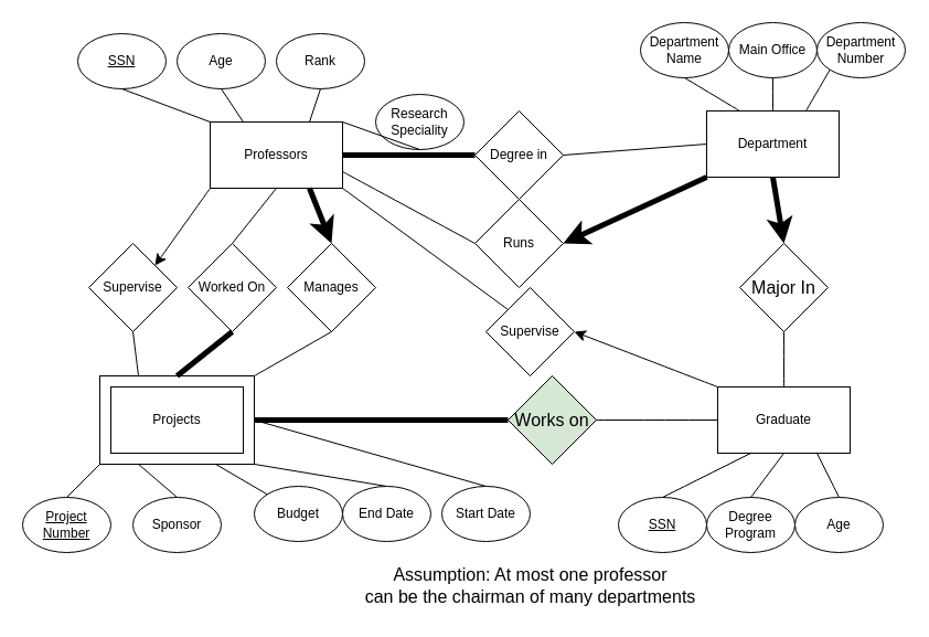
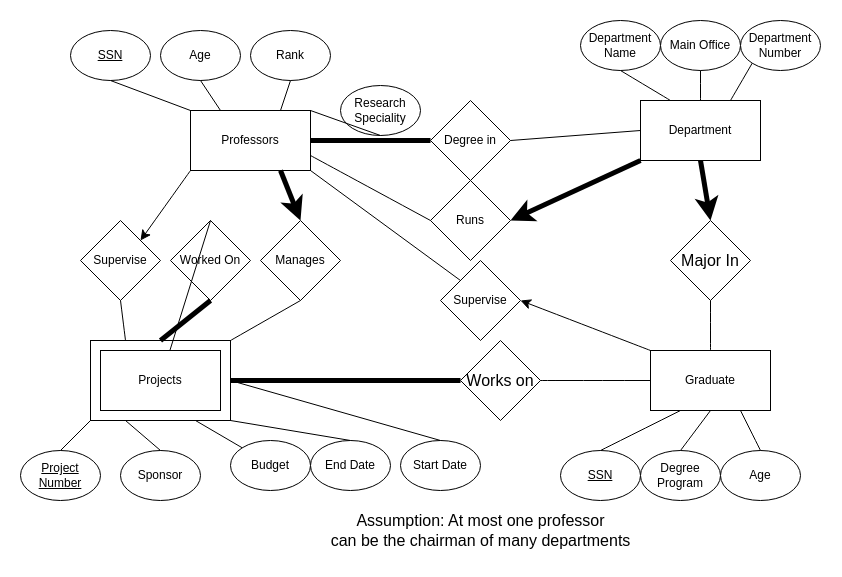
  <mxCell id="0" />
  <mxCell id="1" parent="0" />
  <mxCell id="2" value="Professors" style="rounded=0;whiteSpace=wrap;html=1;" parent="1" vertex="1"><mxGeometry x="190" y="110" width="120" height="60" as="geometry" /></mxCell>
  <mxCell id="3" value="Projects" style="rounded=0;whiteSpace=wrap;html=1;" parent="1" vertex="1"><mxGeometry x="100" y="350" width="120" height="60" as="geometry" /></mxCell>
  <mxCell id="4" value="&lt;u&gt;SSN&lt;/u&gt;" style="ellipse;whiteSpace=wrap;html=1;" parent="1" vertex="1"><mxGeometry x="70" y="30" width="80" height="50" as="geometry" /></mxCell>
  <mxCell id="5" value="Age" style="ellipse;whiteSpace=wrap;html=1;" parent="1" vertex="1"><mxGeometry x="160" y="30" width="80" height="50" as="geometry" /></mxCell>
  <mxCell id="6" value="Rank" style="ellipse;whiteSpace=wrap;html=1;" parent="1" vertex="1"><mxGeometry x="250" y="30" width="80" height="50" as="geometry" /></mxCell>
  <mxCell id="7" value="Research Speciality" style="ellipse;whiteSpace=wrap;html=1;" parent="1" vertex="1"><mxGeometry x="340" y="85" width="80" height="50" as="geometry" /></mxCell>
  <mxCell id="8" value="" style="endArrow=none;html=1;rounded=0;entryX=0;entryY=0;entryDx=0;entryDy=0;exitX=0.5;exitY=1;exitDx=0;exitDy=0;" parent="1" source="4" target="2" edge="1"><mxGeometry width="50" height="50" relative="1" as="geometry"><mxPoint x="120" y="150" as="sourcePoint" /><mxPoint x="170" y="100" as="targetPoint" /></mxGeometry></mxCell>
  <mxCell id="9" value="" style="endArrow=none;html=1;rounded=0;entryX=0.25;entryY=0;entryDx=0;entryDy=0;exitX=0.5;exitY=1;exitDx=0;exitDy=0;" parent="1" source="5" target="2" edge="1"><mxGeometry width="50" height="50" relative="1" as="geometry"><mxPoint x="120" y="90" as="sourcePoint" /><mxPoint x="200" y="120" as="targetPoint" /></mxGeometry></mxCell>
  <mxCell id="10" value="" style="endArrow=none;html=1;rounded=0;entryX=0.75;entryY=0;entryDx=0;entryDy=0;exitX=0.5;exitY=1;exitDx=0;exitDy=0;" parent="1" source="6" target="2" edge="1"><mxGeometry width="50" height="50" relative="1" as="geometry"><mxPoint x="210" y="90" as="sourcePoint" /><mxPoint x="230" y="120" as="targetPoint" /></mxGeometry></mxCell>
  <mxCell id="11" value="" style="endArrow=none;html=1;rounded=0;entryX=1;entryY=0;entryDx=0;entryDy=0;exitX=0.5;exitY=1;exitDx=0;exitDy=0;" parent="1" source="7" target="2" edge="1"><mxGeometry width="50" height="50" relative="1" as="geometry"><mxPoint x="300" y="90" as="sourcePoint" /><mxPoint x="290" y="120" as="targetPoint" /></mxGeometry></mxCell>
  <mxCell id="12" value="&lt;u&gt;Project Number&lt;/u&gt;" style="ellipse;whiteSpace=wrap;html=1;" parent="1" vertex="1"><mxGeometry y="450" width="80" height="50" as="geometry" x="20" /></mxCell>
  <mxCell id="13" value="&lt;u&gt;SSN&lt;/u&gt;" style="ellipse;whiteSpace=wrap;html=1;" parent="1" vertex="1"><mxGeometry x="560" y="450" width="80" height="50" as="geometry" /></mxCell>
  <mxCell id="14" value="Sponsor" style="ellipse;whiteSpace=wrap;html=1;" parent="1" vertex="1"><mxGeometry x="120" y="450" width="80" height="50" as="geometry" /></mxCell>
  <mxCell id="15" value="End&amp;nbsp;Date" style="ellipse;whiteSpace=wrap;html=1;" parent="1" vertex="1"><mxGeometry x="310" y="440" width="80" height="50" as="geometry" /></mxCell>
  <mxCell id="16" value="Budget" style="ellipse;whiteSpace=wrap;html=1;" parent="1" vertex="1"><mxGeometry x="230" y="440" width="80" height="50" as="geometry" /></mxCell>
  <mxCell id="17" value="Start&amp;nbsp;Date" style="ellipse;whiteSpace=wrap;html=1;" parent="1" vertex="1"><mxGeometry x="400" y="440" width="80" height="50" as="geometry" /></mxCell>
  <mxCell id="18" value="Department Number" style="ellipse;whiteSpace=wrap;html=1;" parent="1" vertex="1"><mxGeometry x="740" y="20" width="80" height="50" as="geometry" /></mxCell>
  <mxCell id="19" value="Department Name" style="ellipse;whiteSpace=wrap;html=1;" parent="1" vertex="1"><mxGeometry x="580" y="20" width="80" height="50" as="geometry" /></mxCell>
  <mxCell id="20" value="Main Office" style="ellipse;whiteSpace=wrap;html=1;" parent="1" vertex="1"><mxGeometry x="660" y="20" width="80" height="50" as="geometry" /></mxCell>
  <mxCell id="21" value="" style="endArrow=none;html=1;rounded=0;entryX=0;entryY=1;entryDx=0;entryDy=0;exitX=0.5;exitY=0;exitDx=0;exitDy=0;" parent="1" source="12" target="38" edge="1"><mxGeometry width="50" height="50" relative="1" as="geometry"><mxPoint x="420" y="320" as="sourcePoint" /><mxPoint x="470" y="270" as="targetPoint" /></mxGeometry></mxCell>
  <mxCell id="22" value="" style="endArrow=none;html=1;rounded=0;entryX=0.25;entryY=1;entryDx=0;entryDy=0;exitX=0.5;exitY=0;exitDx=0;exitDy=0;" parent="1" source="14" target="38" edge="1"><mxGeometry width="50" height="50" relative="1" as="geometry"><mxPoint x="90" y="450" as="sourcePoint" /><mxPoint x="110" y="420" as="targetPoint" /></mxGeometry></mxCell>
  <mxCell id="23" value="" style="endArrow=none;html=1;rounded=0;entryX=0.75;entryY=1;entryDx=0;entryDy=0;exitX=0;exitY=0;exitDx=0;exitDy=0;" parent="1" source="16" target="38" edge="1"><mxGeometry width="50" height="50" relative="1" as="geometry"><mxPoint x="180" y="450" as="sourcePoint" /><mxPoint x="140" y="420" as="targetPoint" /></mxGeometry></mxCell>
  <mxCell id="24" value="" style="endArrow=none;html=1;rounded=0;entryX=1;entryY=1;entryDx=0;entryDy=0;exitX=0.5;exitY=0;exitDx=0;exitDy=0;" parent="1" source="15" target="38" edge="1"><mxGeometry width="50" height="50" relative="1" as="geometry"><mxPoint x="252" y="457" as="sourcePoint" /><mxPoint x="200" y="420" as="targetPoint" /></mxGeometry></mxCell>
  <mxCell id="25" value="" style="endArrow=none;html=1;rounded=0;entryX=1;entryY=0.5;entryDx=0;entryDy=0;exitX=0.5;exitY=0;exitDx=0;exitDy=0;" parent="1" source="17" target="38" edge="1"><mxGeometry width="50" height="50" relative="1" as="geometry"><mxPoint x="400" y="465" as="sourcePoint" /><mxPoint x="230" y="420" as="targetPoint" /></mxGeometry></mxCell>
  <mxCell id="26" value="Supervise" style="rhombus;whiteSpace=wrap;html=1;" parent="1" vertex="1"><mxGeometry x="80" y="220" width="80" height="80" as="geometry" /></mxCell>
  <mxCell id="27" value="Worked On" style="rhombus;whiteSpace=wrap;html=1;" parent="1" vertex="1"><mxGeometry x="170" y="220" width="80" height="80" as="geometry" /></mxCell>
- <mxCell id="28" value="" style="endArrow=none;html=1;rounded=0;entryX=0.5;entryY=1;entryDx=0;entryDy=0;exitX=0.5;exitY=0;exitDx=0;exitDy=0;" parent="1" source="27" target="2" edge="1"><mxGeometry width="50" height="50" relative="1" as="geometry"><mxPoint x="240" y="230" as="sourcePoint" /><mxPoint x="290" y="180" as="targetPoint" /></mxGeometry></mxCell>
+ <mxCell id="28" value="" style="endArrow=none;html=1;rounded=0;exitX=0.5;exitY=0;exitDx=0;exitDy=0;" parent="1" source="27" target="3" edge="1"><mxGeometry width="50" height="50" relative="1" as="geometry"><mxPoint x="240" y="230" as="sourcePoint" /><mxPoint x="290" y="180" as="targetPoint" /></mxGeometry></mxCell>
  <mxCell id="29" value="" style="endArrow=none;html=1;rounded=0;entryX=0.5;entryY=1;entryDx=0;entryDy=0;exitX=0.5;exitY=0;exitDx=0;exitDy=0;strokeWidth=5;" parent="1" target="27" edge="1" source="38"><mxGeometry width="50" height="50" relative="1" as="geometry"><mxPoint x="220" y="350" as="sourcePoint" /><mxPoint x="270" y="300" as="targetPoint" /></mxGeometry></mxCell>
  <mxCell id="30" value="Runs" style="rhombus;whiteSpace=wrap;html=1;" parent="1" vertex="1"><mxGeometry x="430" y="180" width="80" height="80" as="geometry" /></mxCell>
  <mxCell id="31" value="Manages" style="rhombus;whiteSpace=wrap;html=1;" parent="1" vertex="1"><mxGeometry x="260" y="220" width="80" height="80" as="geometry" /></mxCell>
  <mxCell id="32" value="Degree in" style="rhombus;whiteSpace=wrap;html=1;" parent="1" vertex="1"><mxGeometry x="430" y="100" width="80" height="80" as="geometry" /></mxCell>
  <mxCell id="33" value="" style="endArrow=none;html=1;rounded=0;entryX=0;entryY=0.5;entryDx=0;entryDy=0;exitX=1;exitY=0.5;exitDx=0;exitDy=0;strokeWidth=5;" parent="1" source="2" target="32" edge="1"><mxGeometry width="50" height="50" relative="1" as="geometry"><mxPoint x="700" y="360" as="sourcePoint" /><mxPoint x="460" y="230" as="targetPoint" /></mxGeometry></mxCell>
  <mxCell id="34" value="Department" style="rounded=0;whiteSpace=wrap;html=1;" vertex="1" parent="1"><mxGeometry x="640" y="100" width="120" height="60" as="geometry" /></mxCell>
  <mxCell id="35" value="" style="endArrow=none;html=1;rounded=0;exitX=1;exitY=0.5;exitDx=0;exitDy=0;entryX=0;entryY=0.5;entryDx=0;entryDy=0;" edge="1" parent="1" source="32" target="34"><mxGeometry width="50" height="50" relative="1" as="geometry"><mxPoint x="520" y="230" as="sourcePoint" /><mxPoint x="650" y="155" as="targetPoint" /></mxGeometry></mxCell>
  <mxCell id="36" value="" style="endArrow=classic;html=1;rounded=0;fontSize=12;startSize=8;endSize=8;curved=1;entryX=1;entryY=0;entryDx=0;entryDy=0;exitX=0;exitY=1;exitDx=0;exitDy=0;" edge="1" parent="1" source="2" target="26"><mxGeometry width="50" height="50" relative="1" as="geometry"><mxPoint x="140" y="260" as="sourcePoint" /><mxPoint x="190" y="210" as="targetPoint" /></mxGeometry></mxCell>
  <mxCell id="37" value="" style="endArrow=none;html=1;rounded=0;fontSize=12;startSize=8;endSize=8;curved=1;entryX=0.5;entryY=1;entryDx=0;entryDy=0;exitX=0.25;exitY=0;exitDx=0;exitDy=0;" edge="1" parent="1" source="38" target="26"><mxGeometry width="50" height="50" relative="1" as="geometry"><mxPoint x="50" y="360" as="sourcePoint" /><mxPoint x="100" y="310" as="targetPoint" /></mxGeometry></mxCell>
  <mxCell id="38" value="&lt;br&gt;" style="rounded=0;whiteSpace=wrap;html=1;fillColor=none;" vertex="1" parent="1"><mxGeometry x="90" y="340" width="140" height="80" as="geometry" /></mxCell>
  <mxCell id="39" value="" style="endArrow=classic;html=1;rounded=0;fontSize=12;startSize=8;endSize=8;curved=1;exitX=0.75;exitY=1;exitDx=0;exitDy=0;entryX=0.5;entryY=0;entryDx=0;entryDy=0;strokeWidth=5;" edge="1" parent="1" source="2" target="31"><mxGeometry width="50" height="50" relative="1" as="geometry"><mxPoint x="320" y="180" as="sourcePoint" /><mxPoint x="440" y="230" as="targetPoint" /></mxGeometry></mxCell>
  <mxCell id="40" value="" style="endArrow=none;html=1;rounded=0;fontSize=12;startSize=8;endSize=8;curved=1;exitX=1;exitY=0;exitDx=0;exitDy=0;entryX=0.5;entryY=1;entryDx=0;entryDy=0;" edge="1" parent="1" source="38" target="31"><mxGeometry width="50" height="50" relative="1" as="geometry"><mxPoint x="135" y="350" as="sourcePoint" /><mxPoint x="280" y="280" as="targetPoint" /></mxGeometry></mxCell>
  <mxCell id="41" value="" style="endArrow=none;html=1;rounded=0;entryX=1;entryY=0.5;entryDx=0;entryDy=0;strokeWidth=5;" edge="1" parent="1" target="38"><mxGeometry width="50" height="50" relative="1" as="geometry"><mxPoint x="460" y="380" as="sourcePoint" /><mxPoint x="240" y="390" as="targetPoint" /></mxGeometry></mxCell>
- <mxCell id="42" value="Works on" style="rhombus;whiteSpace=wrap;html=1;fontSize=16;fillColor=#d5e8d4;" vertex="1" parent="1"><mxGeometry x="460" y="340" width="80" height="80" as="geometry" /></mxCell>
+ <mxCell id="42" value="Works on" style="rhombus;whiteSpace=wrap;html=1;fontSize=16;" vertex="1" parent="1"><mxGeometry x="460" y="340" width="80" height="80" as="geometry" /></mxCell>
  <mxCell id="43" value="" style="endArrow=none;html=1;rounded=0;fontSize=12;startSize=8;endSize=8;curved=1;exitX=1;exitY=0.5;exitDx=0;exitDy=0;" edge="1" parent="1" source="42"><mxGeometry width="50" height="50" relative="1" as="geometry"><mxPoint x="640" y="400" as="sourcePoint" /><mxPoint x="650" y="380" as="targetPoint" /></mxGeometry></mxCell>
  <mxCell id="44" value="Graduate" style="rounded=0;whiteSpace=wrap;html=1;" vertex="1" parent="1"><mxGeometry x="650" y="350" width="120" height="60" as="geometry" /></mxCell>
  <mxCell id="45" value="Major In" style="rhombus;whiteSpace=wrap;html=1;fontSize=16;" vertex="1" parent="1"><mxGeometry x="670" y="220" width="80" height="80" as="geometry" /></mxCell>
  <mxCell id="46" value="" style="endArrow=classic;html=1;rounded=0;fontSize=12;startSize=8;endSize=8;curved=1;exitX=0.5;exitY=1;exitDx=0;exitDy=0;entryX=0.5;entryY=0;entryDx=0;entryDy=0;strokeWidth=5;" edge="1" parent="1" source="34" target="45"><mxGeometry width="50" height="50" relative="1" as="geometry"><mxPoint x="640" y="240" as="sourcePoint" /><mxPoint x="690" y="190" as="targetPoint" /></mxGeometry></mxCell>
  <mxCell id="47" value="" style="endArrow=none;html=1;rounded=0;fontSize=12;startSize=8;endSize=8;curved=1;exitX=0.5;exitY=0;exitDx=0;exitDy=0;entryX=0.5;entryY=1;entryDx=0;entryDy=0;" edge="1" parent="1" source="44" target="45"><mxGeometry width="50" height="50" relative="1" as="geometry"><mxPoint x="650" y="350" as="sourcePoint" /><mxPoint x="700" y="300" as="targetPoint" /></mxGeometry></mxCell>
  <mxCell id="48" value="Degree Program" style="ellipse;whiteSpace=wrap;html=1;" vertex="1" parent="1"><mxGeometry x="640" y="450" width="80" height="50" as="geometry" /></mxCell>
  <mxCell id="49" value="Age" style="ellipse;whiteSpace=wrap;html=1;" vertex="1" parent="1"><mxGeometry x="720" y="450" width="80" height="50" as="geometry" /></mxCell>
  <mxCell id="50" value="" style="endArrow=none;html=1;rounded=0;fontSize=12;startSize=8;endSize=8;curved=1;entryX=0.25;entryY=1;entryDx=0;entryDy=0;exitX=0.5;exitY=0;exitDx=0;exitDy=0;" edge="1" parent="1" source="13" target="44"><mxGeometry width="50" height="50" relative="1" as="geometry"><mxPoint x="610" y="450" as="sourcePoint" /><mxPoint x="660" y="400" as="targetPoint" /></mxGeometry></mxCell>
  <mxCell id="51" value="" style="endArrow=none;html=1;rounded=0;fontSize=12;startSize=8;endSize=8;curved=1;entryX=0.5;entryY=1;entryDx=0;entryDy=0;exitX=0.5;exitY=0;exitDx=0;exitDy=0;" edge="1" parent="1" source="48" target="44"><mxGeometry width="50" height="50" relative="1" as="geometry"><mxPoint x="610" y="460" as="sourcePoint" /><mxPoint x="690" y="420" as="targetPoint" /></mxGeometry></mxCell>
  <mxCell id="52" value="" style="endArrow=none;html=1;rounded=0;fontSize=12;startSize=8;endSize=8;curved=1;entryX=0.75;entryY=1;entryDx=0;entryDy=0;exitX=0.5;exitY=0;exitDx=0;exitDy=0;" edge="1" parent="1" source="49" target="44"><mxGeometry width="50" height="50" relative="1" as="geometry"><mxPoint x="690" y="460" as="sourcePoint" /><mxPoint x="720" y="420" as="targetPoint" /></mxGeometry></mxCell>
  <mxCell id="53" value="" style="endArrow=none;html=1;rounded=0;fontSize=12;startSize=8;endSize=8;curved=1;entryX=0.5;entryY=1;entryDx=0;entryDy=0;exitX=0.25;exitY=0;exitDx=0;exitDy=0;" edge="1" parent="1" source="34" target="19"><mxGeometry width="50" height="50" relative="1" as="geometry"><mxPoint x="570" y="140" as="sourcePoint" /><mxPoint x="620" y="90" as="targetPoint" /></mxGeometry></mxCell>
  <mxCell id="54" value="" style="endArrow=none;html=1;rounded=0;fontSize=12;startSize=8;endSize=8;curved=1;entryX=0.5;entryY=1;entryDx=0;entryDy=0;exitX=0.5;exitY=0;exitDx=0;exitDy=0;" edge="1" parent="1" source="34" target="20"><mxGeometry width="50" height="50" relative="1" as="geometry"><mxPoint x="680" y="110" as="sourcePoint" /><mxPoint x="630" y="80" as="targetPoint" /></mxGeometry></mxCell>
  <mxCell id="55" value="" style="endArrow=none;html=1;rounded=0;fontSize=12;startSize=8;endSize=8;curved=1;entryX=0;entryY=1;entryDx=0;entryDy=0;exitX=0.75;exitY=0;exitDx=0;exitDy=0;" edge="1" parent="1" source="34" target="18"><mxGeometry width="50" height="50" relative="1" as="geometry"><mxPoint x="710" y="110" as="sourcePoint" /><mxPoint x="710" y="80" as="targetPoint" /></mxGeometry></mxCell>
  <mxCell id="56" value="Assumption: At most one professor &lt;br&gt;can be the chairman of many departments" style="text;html=1;align=center;verticalAlign=middle;resizable=0;points=[];autosize=1;strokeColor=none;fillColor=none;fontSize=16;" vertex="1" parent="1"><mxGeometry x="320" y="505" width="320" height="50" as="geometry" /></mxCell>
  <mxCell id="57" value="Supervise" style="rhombus;whiteSpace=wrap;html=1;" vertex="1" parent="1"><mxGeometry x="440" y="260" width="80" height="80" as="geometry" /></mxCell>
  <mxCell id="58" value="" style="endArrow=none;html=1;rounded=0;exitX=1;exitY=1;exitDx=0;exitDy=0;entryX=0;entryY=0;entryDx=0;entryDy=0;" edge="1" parent="1" source="2" target="57"><mxGeometry width="50" height="50" relative="1" as="geometry"><mxPoint x="520" y="230" as="sourcePoint" /><mxPoint x="650" y="155" as="targetPoint" /></mxGeometry></mxCell>
  <mxCell id="59" value="" style="endArrow=classic;html=1;rounded=0;fontSize=12;startSize=8;endSize=8;curved=1;entryX=1;entryY=0.5;entryDx=0;entryDy=0;exitX=0;exitY=0;exitDx=0;exitDy=0;" edge="1" parent="1" source="44" target="57"><mxGeometry width="50" height="50" relative="1" as="geometry"><mxPoint x="550" y="360" as="sourcePoint" /><mxPoint x="600" y="310" as="targetPoint" /></mxGeometry></mxCell>
  <mxCell id="60" value="" style="endArrow=none;html=1;rounded=0;fontSize=12;startSize=8;endSize=8;curved=1;exitX=1;exitY=0.75;exitDx=0;exitDy=0;entryX=0;entryY=0.5;entryDx=0;entryDy=0;" edge="1" parent="1" source="2" target="30"><mxGeometry width="50" height="50" relative="1" as="geometry"><mxPoint x="380" y="210" as="sourcePoint" /><mxPoint x="430" y="160" as="targetPoint" /></mxGeometry></mxCell>
  <mxCell id="61" value="" style="endArrow=classic;html=1;rounded=0;fontSize=12;startSize=8;endSize=8;curved=1;entryX=1;entryY=0.5;entryDx=0;entryDy=0;exitX=0;exitY=1;exitDx=0;exitDy=0;strokeWidth=5;" edge="1" parent="1" source="34" target="30"><mxGeometry width="50" height="50" relative="1" as="geometry"><mxPoint x="520" y="220" as="sourcePoint" /><mxPoint x="570" y="170" as="targetPoint" /></mxGeometry></mxCell>
